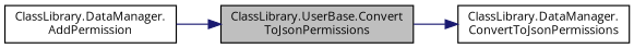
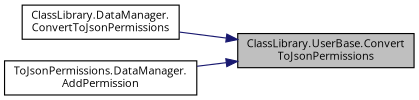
  digraph {
    fontname="Open Sans"
    rankdir=RL
    node [color=black fillcolor=white fontname="Open Sans" fontsize=10 shape=record style=filled]
    edge [color=midnightblue dir=back fontname="Open Sans" fontsize=10 labelfontname=Helvetica labelfontsize=10 style=solid]
    n1 [fillcolor=grey75 fontcolor=black height=0.2 label="ClassLibrary.UserBase.Convert\lToJsonPermissions" width=0.4]
    n2 [height=0.2 label="ClassLibrary.DataManager.\lConvertToJsonPermissions" width=0.4]
-   n3 [height=0.2 label="ClassLibrary.DataManager.\lAddPermission" width=0.4]
-   n2 -> n1
+   n3 [height=0.2 label="ToJsonPermissions.DataManager.\lAddPermission" width=0.4]
+   n1 -> n2
    n1 -> n3
  }
